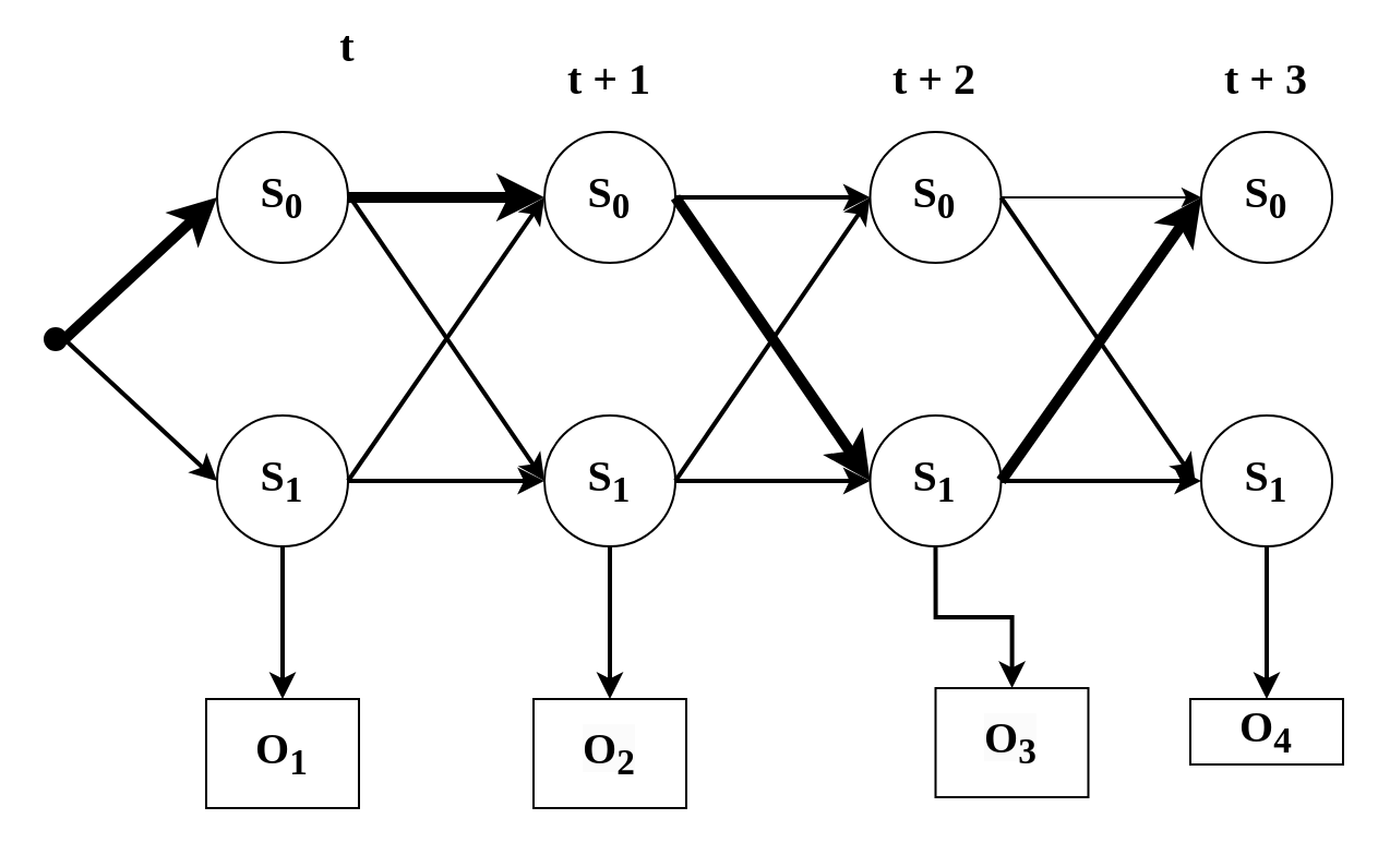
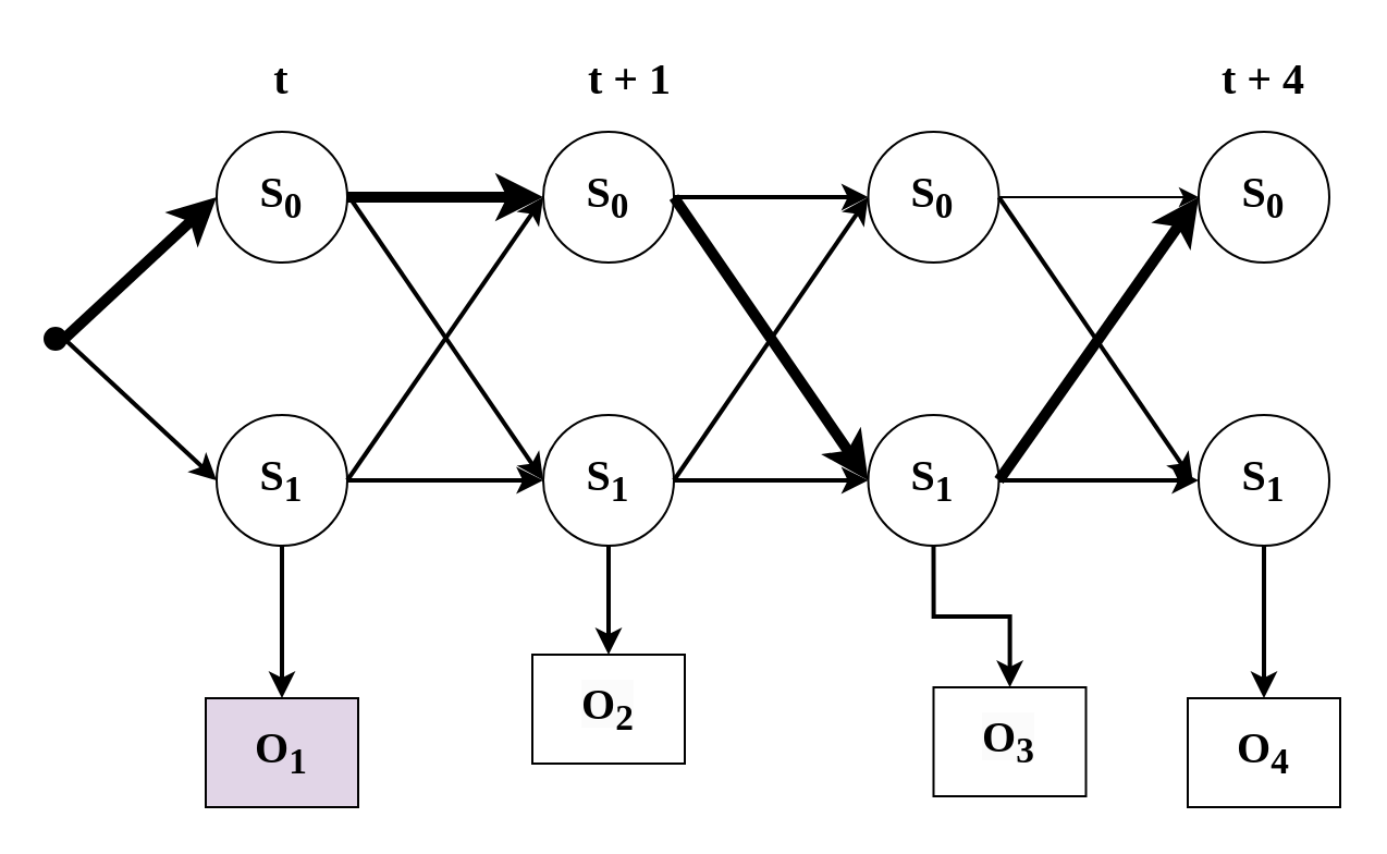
  <mxCell id="0" />
  <mxCell id="1" parent="0" />
  <mxCell id="2" value="" style="edgeStyle=orthogonalEdgeStyle;rounded=0;orthogonalLoop=1;jettySize=auto;html=1;strokeWidth=5;" edge="1" parent="1" source="3" target="8"><mxGeometry relative="1" as="geometry" /></mxCell>
  <mxCell id="3" value="&lt;font style=&quot;font-size: 20px;&quot; face=&quot;Times New Roman&quot;&gt;&lt;b style=&quot;&quot;&gt;S&lt;sub&gt;0&lt;/sub&gt;&lt;/b&gt;&lt;/font&gt;" style="ellipse;whiteSpace=wrap;html=1;aspect=fixed;" vertex="1" parent="1"><mxGeometry x="99" y="60" width="60" height="60" as="geometry" /></mxCell>
  <mxCell id="4" value="" style="edgeStyle=orthogonalEdgeStyle;rounded=0;orthogonalLoop=1;jettySize=auto;html=1;strokeWidth=2;" edge="1" parent="1" source="6" target="20"><mxGeometry relative="1" as="geometry" /></mxCell>
  <mxCell id="5" value="" style="edgeStyle=orthogonalEdgeStyle;rounded=0;orthogonalLoop=1;jettySize=auto;html=1;strokeWidth=2;" edge="1" parent="1" source="6" target="11"><mxGeometry relative="1" as="geometry" /></mxCell>
  <mxCell id="6" value="&lt;font style=&quot;font-size: 20px;&quot; face=&quot;Times New Roman&quot;&gt;&lt;b style=&quot;&quot;&gt;S&lt;sub&gt;1&lt;/sub&gt;&lt;/b&gt;&lt;/font&gt;" style="ellipse;whiteSpace=wrap;html=1;aspect=fixed;" vertex="1" parent="1"><mxGeometry x="99" y="190" width="60" height="60" as="geometry" /></mxCell>
  <mxCell id="7" value="" style="edgeStyle=orthogonalEdgeStyle;rounded=0;orthogonalLoop=1;jettySize=auto;html=1;strokeWidth=2;" edge="1" parent="1" source="8" target="13"><mxGeometry relative="1" as="geometry" /></mxCell>
  <mxCell id="8" value="&lt;font style=&quot;font-size: 20px;&quot; face=&quot;Times New Roman&quot;&gt;&lt;b style=&quot;&quot;&gt;S&lt;sub&gt;0&lt;/sub&gt;&lt;/b&gt;&lt;/font&gt;" style="ellipse;whiteSpace=wrap;html=1;aspect=fixed;" vertex="1" parent="1"><mxGeometry x="249" y="60" width="60" height="60" as="geometry" /></mxCell>
  <mxCell id="9" value="" style="edgeStyle=orthogonalEdgeStyle;rounded=0;orthogonalLoop=1;jettySize=auto;html=1;strokeWidth=2;" edge="1" parent="1" source="11" target="21"><mxGeometry relative="1" as="geometry" /></mxCell>
  <mxCell id="10" value="" style="edgeStyle=orthogonalEdgeStyle;rounded=0;orthogonalLoop=1;jettySize=auto;html=1;strokeWidth=2;" edge="1" parent="1" source="11" target="16"><mxGeometry relative="1" as="geometry" /></mxCell>
  <mxCell id="11" value="&lt;font style=&quot;font-size: 20px;&quot; face=&quot;Times New Roman&quot;&gt;&lt;b style=&quot;&quot;&gt;S&lt;sub&gt;1&lt;/sub&gt;&lt;/b&gt;&lt;/font&gt;" style="ellipse;whiteSpace=wrap;html=1;aspect=fixed;" vertex="1" parent="1"><mxGeometry x="249" y="190" width="60" height="60" as="geometry" /></mxCell>
  <mxCell id="12" value="" style="edgeStyle=orthogonalEdgeStyle;rounded=0;orthogonalLoop=1;jettySize=auto;html=1;" edge="1" parent="1" source="13" target="17"><mxGeometry relative="1" as="geometry" /></mxCell>
  <mxCell id="13" value="&lt;font style=&quot;font-size: 20px;&quot; face=&quot;Times New Roman&quot;&gt;&lt;b style=&quot;&quot;&gt;S&lt;sub&gt;0&lt;/sub&gt;&lt;/b&gt;&lt;/font&gt;" style="ellipse;whiteSpace=wrap;html=1;aspect=fixed;" vertex="1" parent="1"><mxGeometry x="398.25" y="60" width="60" height="60" as="geometry" /></mxCell>
  <mxCell id="14" value="" style="edgeStyle=orthogonalEdgeStyle;rounded=0;orthogonalLoop=1;jettySize=auto;html=1;strokeWidth=2;" edge="1" parent="1" source="16" target="22"><mxGeometry relative="1" as="geometry" /></mxCell>
  <mxCell id="15" value="" style="edgeStyle=orthogonalEdgeStyle;rounded=0;orthogonalLoop=1;jettySize=auto;html=1;strokeWidth=2;" edge="1" parent="1" source="16" target="19"><mxGeometry relative="1" as="geometry" /></mxCell>
  <mxCell id="16" value="&lt;font style=&quot;font-size: 20px;&quot; face=&quot;Times New Roman&quot;&gt;&lt;b style=&quot;&quot;&gt;S&lt;sub&gt;1&lt;/sub&gt;&lt;/b&gt;&lt;/font&gt;" style="ellipse;whiteSpace=wrap;html=1;aspect=fixed;" vertex="1" parent="1"><mxGeometry x="398.25" y="190" width="60" height="60" as="geometry" /></mxCell>
  <mxCell id="17" value="&lt;font style=&quot;font-size: 20px;&quot; face=&quot;Times New Roman&quot;&gt;&lt;b style=&quot;&quot;&gt;S&lt;sub&gt;0&lt;/sub&gt;&lt;/b&gt;&lt;/font&gt;" style="ellipse;whiteSpace=wrap;html=1;aspect=fixed;" vertex="1" parent="1"><mxGeometry x="550" y="60" width="60" height="60" as="geometry" /></mxCell>
  <mxCell id="18" value="" style="edgeStyle=orthogonalEdgeStyle;rounded=0;orthogonalLoop=1;jettySize=auto;html=1;strokeWidth=2;" edge="1" parent="1" source="19" target="23"><mxGeometry relative="1" as="geometry" /></mxCell>
  <mxCell id="19" value="&lt;font style=&quot;font-size: 20px;&quot; face=&quot;Times New Roman&quot;&gt;&lt;b style=&quot;&quot;&gt;S&lt;sub&gt;1&lt;/sub&gt;&lt;/b&gt;&lt;/font&gt;" style="ellipse;whiteSpace=wrap;html=1;aspect=fixed;" vertex="1" parent="1"><mxGeometry x="550" y="190" width="60" height="60" as="geometry" /></mxCell>
- <mxCell id="20" value="&lt;font style=&quot;font-size: 20px;&quot; face=&quot;Times New Roman&quot;&gt;&lt;b&gt;O&lt;sub&gt;1&lt;/sub&gt;&lt;/b&gt;&lt;/font&gt;" style="rounded=0;whiteSpace=wrap;html=1;" vertex="1" parent="1"><mxGeometry x="94" y="320" width="70" height="50" as="geometry" /></mxCell>
- <mxCell id="21" value="&lt;b style=&quot;border-color: var(--border-color); color: rgb(0, 0, 0); font-family: &amp;quot;Times New Roman&amp;quot;; font-size: 20px; font-style: normal; font-variant-ligatures: normal; font-variant-caps: normal; letter-spacing: normal; orphans: 2; text-align: center; text-indent: 0px; text-transform: none; widows: 2; word-spacing: 0px; -webkit-text-stroke-width: 0px; background-color: rgb(251, 251, 251); text-decoration-thickness: initial; text-decoration-style: initial; text-decoration-color: initial;&quot;&gt;O&lt;sub style=&quot;border-color: var(--border-color);&quot;&gt;2&lt;/sub&gt;&lt;/b&gt;" style="rounded=0;whiteSpace=wrap;html=1;" vertex="1" parent="1"><mxGeometry x="244" y="320" width="70" height="50" as="geometry" /></mxCell>
+ <mxCell id="20" value="&lt;font style=&quot;font-size: 20px;&quot; face=&quot;Times New Roman&quot;&gt;&lt;b&gt;O&lt;sub&gt;1&lt;/sub&gt;&lt;/b&gt;&lt;/font&gt;" style="rounded=0;whiteSpace=wrap;html=1;fillColor=#e1d5e7;" vertex="1" parent="1"><mxGeometry x="94" y="320" width="70" height="50" as="geometry" /></mxCell>
+ <mxCell id="21" value="&lt;b style=&quot;border-color: var(--border-color); color: rgb(0, 0, 0); font-family: &amp;quot;Times New Roman&amp;quot;; font-size: 20px; font-style: normal; font-variant-ligatures: normal; font-variant-caps: normal; letter-spacing: normal; orphans: 2; text-align: center; text-indent: 0px; text-transform: none; widows: 2; word-spacing: 0px; -webkit-text-stroke-width: 0px; background-color: rgb(251, 251, 251); text-decoration-thickness: initial; text-decoration-style: initial; text-decoration-color: initial;&quot;&gt;O&lt;sub style=&quot;border-color: var(--border-color);&quot;&gt;2&lt;/sub&gt;&lt;/b&gt;" style="rounded=0;whiteSpace=wrap;html=1;" vertex="1" parent="1"><mxGeometry x="244" y="300" width="70" height="50" as="geometry" /></mxCell>
  <mxCell id="22" value="&lt;b style=&quot;border-color: var(--border-color); color: rgb(0, 0, 0); font-family: &amp;quot;Times New Roman&amp;quot;; font-size: 20px; font-style: normal; font-variant-ligatures: normal; font-variant-caps: normal; letter-spacing: normal; orphans: 2; text-align: center; text-indent: 0px; text-transform: none; widows: 2; word-spacing: 0px; -webkit-text-stroke-width: 0px; background-color: rgb(251, 251, 251); text-decoration-thickness: initial; text-decoration-style: initial; text-decoration-color: initial;&quot;&gt;O&lt;sub style=&quot;border-color: var(--border-color);&quot;&gt;3&lt;/sub&gt;&lt;/b&gt;" style="rounded=0;whiteSpace=wrap;html=1;" vertex="1" parent="1"><mxGeometry x="428.25" y="315" width="70" height="50" as="geometry" /></mxCell>
- <mxCell id="23" value="&lt;b style=&quot;border-color: var(--border-color); font-family: &amp;quot;Times New Roman&amp;quot;; font-size: 20px;&quot;&gt;O&lt;sub style=&quot;border-color: var(--border-color);&quot;&gt;4&lt;/sub&gt;&lt;/b&gt;" style="rounded=0;whiteSpace=wrap;html=1;" vertex="1" parent="1"><mxGeometry x="545" y="320" width="70" height="30" as="geometry" /></mxCell>
+ <mxCell id="23" value="&lt;b style=&quot;border-color: var(--border-color); font-family: &amp;quot;Times New Roman&amp;quot;; font-size: 20px;&quot;&gt;O&lt;sub style=&quot;border-color: var(--border-color);&quot;&gt;4&lt;/sub&gt;&lt;/b&gt;" style="rounded=0;whiteSpace=wrap;html=1;" vertex="1" parent="1"><mxGeometry x="545" y="320" width="70" height="50" as="geometry" /></mxCell>
  <mxCell id="24" value="" style="endArrow=classic;html=1;rounded=0;exitX=1;exitY=0.5;exitDx=0;exitDy=0;entryX=0;entryY=0.5;entryDx=0;entryDy=0;strokeWidth=5;" edge="1" parent="1" target="3"><mxGeometry width="50" height="50" relative="1" as="geometry"><mxPoint x="29" y="155" as="sourcePoint" /><mxPoint x="89" y="110" as="targetPoint" /></mxGeometry></mxCell>
  <mxCell id="25" value="" style="endArrow=classic;html=1;rounded=0;exitX=1;exitY=0.5;exitDx=0;exitDy=0;entryX=0;entryY=0.5;entryDx=0;entryDy=0;strokeWidth=2;" edge="1" parent="1" target="6"><mxGeometry width="50" height="50" relative="1" as="geometry"><mxPoint x="29" y="155" as="sourcePoint" /><mxPoint x="109" y="100" as="targetPoint" /></mxGeometry></mxCell>
  <mxCell id="26" value="" style="endArrow=classic;html=1;rounded=0;entryX=0;entryY=0.5;entryDx=0;entryDy=0;exitX=1;exitY=0.5;exitDx=0;exitDy=0;strokeWidth=2;" edge="1" parent="1" source="6" target="8"><mxGeometry width="50" height="50" relative="1" as="geometry"><mxPoint x="169" y="190" as="sourcePoint" /><mxPoint x="219" y="140" as="targetPoint" /></mxGeometry></mxCell>
  <mxCell id="27" value="" style="endArrow=classic;html=1;rounded=0;entryX=0;entryY=0.5;entryDx=0;entryDy=0;exitX=1;exitY=0.5;exitDx=0;exitDy=0;strokeWidth=2;" edge="1" parent="1" target="13"><mxGeometry width="50" height="50" relative="1" as="geometry"><mxPoint x="309" y="220" as="sourcePoint" /><mxPoint x="399" y="90" as="targetPoint" /></mxGeometry></mxCell>
  <mxCell id="28" value="" style="endArrow=classic;html=1;rounded=0;exitX=1;exitY=0.5;exitDx=0;exitDy=0;entryX=0;entryY=0.5;entryDx=0;entryDy=0;strokeWidth=5;" edge="1" parent="1" target="17"><mxGeometry width="50" height="50" relative="1" as="geometry"><mxPoint x="458.25" y="220" as="sourcePoint" /><mxPoint x="539" y="120" as="targetPoint" /></mxGeometry></mxCell>
  <mxCell id="29" value="" style="endArrow=classic;html=1;rounded=0;exitX=1;exitY=0.5;exitDx=0;exitDy=0;entryX=0;entryY=0.5;entryDx=0;entryDy=0;strokeWidth=5;" edge="1" parent="1" source="8" target="16"><mxGeometry width="50" height="50" relative="1" as="geometry"><mxPoint x="349" y="250" as="sourcePoint" /><mxPoint x="399" y="200" as="targetPoint" /></mxGeometry></mxCell>
  <mxCell id="30" value="" style="endArrow=classic;html=1;rounded=0;exitX=1;exitY=0.5;exitDx=0;exitDy=0;entryX=0;entryY=0.5;entryDx=0;entryDy=0;strokeWidth=2;" edge="1" parent="1"><mxGeometry width="50" height="50" relative="1" as="geometry"><mxPoint x="458.25" y="90" as="sourcePoint" /><mxPoint x="547.25" y="220" as="targetPoint" /></mxGeometry></mxCell>
  <mxCell id="31" value="" style="endArrow=classic;html=1;rounded=0;exitX=1;exitY=0.5;exitDx=0;exitDy=0;entryX=0;entryY=0.5;entryDx=0;entryDy=0;strokeWidth=2;" edge="1" parent="1"><mxGeometry width="50" height="50" relative="1" as="geometry"><mxPoint x="160" y="90" as="sourcePoint" /><mxPoint x="249" y="220" as="targetPoint" /></mxGeometry></mxCell>
- <mxCell id="32" value="&lt;b style=&quot;border-color: var(--border-color); font-size: 20px;&quot;&gt;&lt;font face=&quot;Times New Roman&quot;&gt;t&lt;/font&gt;&lt;/b&gt;" style="text;html=1;strokeColor=none;fillColor=none;align=center;verticalAlign=middle;whiteSpace=wrap;rounded=0;" vertex="1" parent="1"><mxGeometry x="129" y="5" width="60" height="30" as="geometry" /></mxCell>
- <mxCell id="33" value="&lt;b style=&quot;border-color: var(--border-color); font-size: 20px;&quot;&gt;&lt;font face=&quot;Times New Roman&quot;&gt;t + 1&lt;/font&gt;&lt;/b&gt;" style="text;html=1;strokeColor=none;fillColor=none;align=center;verticalAlign=middle;whiteSpace=wrap;rounded=0;" vertex="1" parent="1"><mxGeometry x="249" y="20" width="60" height="30" as="geometry" /></mxCell>
- <mxCell id="34" value="&lt;b style=&quot;border-color: var(--border-color); font-size: 20px;&quot;&gt;&lt;font face=&quot;Times New Roman&quot;&gt;t + 2&lt;/font&gt;&lt;/b&gt;" style="text;html=1;strokeColor=none;fillColor=none;align=center;verticalAlign=middle;whiteSpace=wrap;rounded=0;" vertex="1" parent="1"><mxGeometry x="398.25" y="20" width="60" height="30" as="geometry" /></mxCell>
- <mxCell id="35" value="&lt;b style=&quot;border-color: var(--border-color); font-size: 20px;&quot;&gt;&lt;font face=&quot;Times New Roman&quot;&gt;t + 3&lt;/font&gt;&lt;/b&gt;" style="text;html=1;strokeColor=none;fillColor=none;align=center;verticalAlign=middle;whiteSpace=wrap;rounded=0;" vertex="1" parent="1"><mxGeometry x="550" y="20" width="60" height="30" as="geometry" /></mxCell>
+ <mxCell id="32" value="&lt;b style=&quot;border-color: var(--border-color); font-size: 20px;&quot;&gt;&lt;font face=&quot;Times New Roman&quot;&gt;t&lt;/font&gt;&lt;/b&gt;" style="text;html=1;strokeColor=none;fillColor=none;align=center;verticalAlign=middle;whiteSpace=wrap;rounded=0;" vertex="1" parent="1"><mxGeometry x="99" y="20" width="60" height="30" as="geometry" /></mxCell>
+ <mxCell id="33" value="&lt;b style=&quot;border-color: var(--border-color); font-size: 20px;&quot;&gt;&lt;font face=&quot;Times New Roman&quot;&gt;t + 1&lt;/font&gt;&lt;/b&gt;" style="text;html=1;strokeColor=none;fillColor=none;align=center;verticalAlign=middle;whiteSpace=wrap;rounded=0;" vertex="1" parent="1"><mxGeometry x="259" y="20" width="60" height="30" as="geometry" /></mxCell>
+ <mxCell id="35" value="&lt;b style=&quot;border-color: var(--border-color); font-size: 20px;&quot;&gt;&lt;font face=&quot;Times New Roman&quot;&gt;t + 4&lt;/font&gt;&lt;/b&gt;" style="text;html=1;strokeColor=none;fillColor=none;align=center;verticalAlign=middle;whiteSpace=wrap;rounded=0;" vertex="1" parent="1"><mxGeometry x="550" y="20" width="60" height="30" as="geometry" /></mxCell>
  <mxCell id="36" value="" style="ellipse;whiteSpace=wrap;html=1;aspect=fixed;fillStyle=solid;fillColor=#000000;" vertex="1" parent="1"><mxGeometry x="20" y="150" width="10" height="10" as="geometry" /></mxCell>
